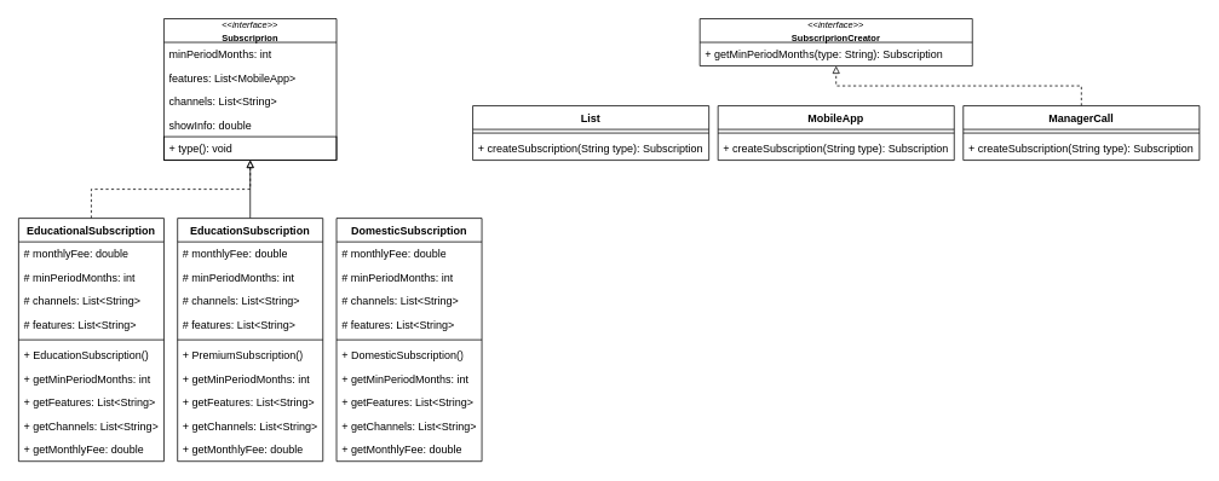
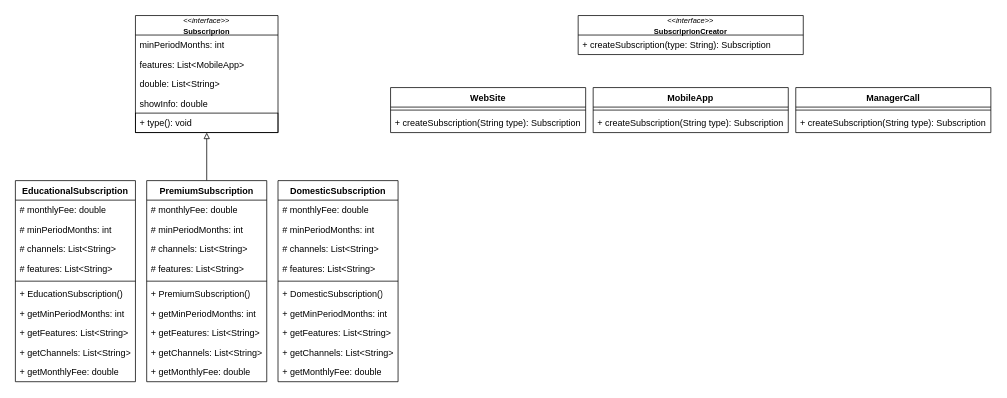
  <mxCell id="0" />
  <mxCell id="1" parent="0" />
- <mxCell id="2" style="edgeStyle=orthogonalEdgeStyle;rounded=0;orthogonalLoop=1;jettySize=auto;html=1;entryX=0.5;entryY=1;entryDx=0;entryDy=0;dashed=1;endArrow=block;endFill=0;" edge="1" parent="1" source="3" target="14"><mxGeometry relative="1" as="geometry" /></mxCell>
  <mxCell id="3" value="EducationalSubscription" style="swimlane;fontStyle=1;align=center;verticalAlign=top;childLayout=stackLayout;horizontal=1;startSize=26;horizontalStack=0;resizeParent=1;resizeParentMax=0;resizeLast=0;collapsible=1;marginBottom=0;whiteSpace=wrap;html=1;" vertex="1" parent="1"><mxGeometry x="20" y="240" width="160" height="268" as="geometry" /></mxCell>
  <mxCell id="4" value="# monthlyFee: double" style="text;strokeColor=none;fillColor=none;align=left;verticalAlign=top;spacingLeft=4;spacingRight=4;overflow=hidden;rotatable=0;points=[[0,0.5],[1,0.5]];portConstraint=eastwest;whiteSpace=wrap;html=1;" vertex="1" parent="3"><mxGeometry y="26" width="160" height="26" as="geometry" /></mxCell>
  <mxCell id="5" value="# minPeriodMonths: int" style="text;strokeColor=none;fillColor=none;align=left;verticalAlign=top;spacingLeft=4;spacingRight=4;overflow=hidden;rotatable=0;points=[[0,0.5],[1,0.5]];portConstraint=eastwest;whiteSpace=wrap;html=1;" vertex="1" parent="3"><mxGeometry y="52" width="160" height="26" as="geometry" /></mxCell>
  <mxCell id="6" value="# channels: List&amp;lt;String&amp;gt;" style="text;strokeColor=none;fillColor=none;align=left;verticalAlign=top;spacingLeft=4;spacingRight=4;overflow=hidden;rotatable=0;points=[[0,0.5],[1,0.5]];portConstraint=eastwest;whiteSpace=wrap;html=1;" vertex="1" parent="3"><mxGeometry y="78" width="160" height="26" as="geometry" /></mxCell>
  <mxCell id="7" value="# features: List&amp;lt;String&amp;gt;" style="text;strokeColor=none;fillColor=none;align=left;verticalAlign=top;spacingLeft=4;spacingRight=4;overflow=hidden;rotatable=0;points=[[0,0.5],[1,0.5]];portConstraint=eastwest;whiteSpace=wrap;html=1;" vertex="1" parent="3"><mxGeometry y="104" width="160" height="26" as="geometry" /></mxCell>
  <mxCell id="8" value="" style="line;strokeWidth=1;fillColor=none;align=left;verticalAlign=middle;spacingTop=-1;spacingLeft=3;spacingRight=3;rotatable=0;labelPosition=right;points=[];portConstraint=eastwest;strokeColor=inherit;" vertex="1" parent="3"><mxGeometry y="130" width="160" height="8" as="geometry" /></mxCell>
  <mxCell id="9" value="+ EducationSubscription()" style="text;strokeColor=none;fillColor=none;align=left;verticalAlign=top;spacingLeft=4;spacingRight=4;overflow=hidden;rotatable=0;points=[[0,0.5],[1,0.5]];portConstraint=eastwest;whiteSpace=wrap;html=1;" vertex="1" parent="3"><mxGeometry y="138" width="160" height="26" as="geometry" /></mxCell>
  <mxCell id="10" value="+ getMinPeriodMonths: int" style="text;strokeColor=none;fillColor=none;align=left;verticalAlign=top;spacingLeft=4;spacingRight=4;overflow=hidden;rotatable=0;points=[[0,0.5],[1,0.5]];portConstraint=eastwest;whiteSpace=wrap;html=1;" vertex="1" parent="3"><mxGeometry y="164" width="160" height="26" as="geometry" /></mxCell>
  <mxCell id="11" value="+ getFeatures: List&amp;lt;String&amp;gt;" style="text;strokeColor=none;fillColor=none;align=left;verticalAlign=top;spacingLeft=4;spacingRight=4;overflow=hidden;rotatable=0;points=[[0,0.5],[1,0.5]];portConstraint=eastwest;whiteSpace=wrap;html=1;" vertex="1" parent="3"><mxGeometry y="190" width="160" height="26" as="geometry" /></mxCell>
  <mxCell id="12" value="+ getChannels: List&amp;lt;String&amp;gt;" style="text;strokeColor=none;fillColor=none;align=left;verticalAlign=top;spacingLeft=4;spacingRight=4;overflow=hidden;rotatable=0;points=[[0,0.5],[1,0.5]];portConstraint=eastwest;whiteSpace=wrap;html=1;" vertex="1" parent="3"><mxGeometry y="216" width="160" height="26" as="geometry" /></mxCell>
  <mxCell id="13" value="+ getMonthlyFee: double" style="text;strokeColor=none;fillColor=none;align=left;verticalAlign=top;spacingLeft=4;spacingRight=4;overflow=hidden;rotatable=0;points=[[0,0.5],[1,0.5]];portConstraint=eastwest;whiteSpace=wrap;html=1;" vertex="1" parent="3"><mxGeometry y="242" width="160" height="26" as="geometry" /></mxCell>
  <mxCell id="14" value="&lt;div&gt;&lt;font style=&quot;font-size: 10px;&quot;&gt;&amp;lt;&amp;lt;&lt;i&gt;interface&lt;/i&gt;&amp;gt;&amp;gt;&lt;/font&gt;&lt;/div&gt;&lt;div&gt;&lt;font style=&quot;font-size: 10px;&quot;&gt;&lt;b&gt;Subscriprion&lt;/b&gt;&lt;/font&gt;&lt;/div&gt;" style="swimlane;fontStyle=0;childLayout=stackLayout;horizontal=1;startSize=26;fillColor=none;horizontalStack=0;resizeParent=1;resizeParentMax=0;resizeLast=0;collapsible=1;marginBottom=0;whiteSpace=wrap;html=1;" vertex="1" parent="1"><mxGeometry x="180" y="20" width="190" height="156" as="geometry"><mxRectangle y="80" width="100" height="40" as="alternateBounds" /></mxGeometry></mxCell>
  <mxCell id="15" value=" minPeriodMonths: int" style="text;strokeColor=none;fillColor=none;align=left;verticalAlign=top;spacingLeft=4;spacingRight=4;overflow=hidden;rotatable=0;points=[[0,0.5],[1,0.5]];portConstraint=eastwest;whiteSpace=wrap;html=1;" vertex="1" parent="14"><mxGeometry y="26" width="190" height="26" as="geometry" /></mxCell>
  <mxCell id="16" value="features: List&amp;lt;MobileApp&amp;gt;" style="text;strokeColor=none;fillColor=none;align=left;verticalAlign=top;spacingLeft=4;spacingRight=4;overflow=hidden;rotatable=0;points=[[0,0.5],[1,0.5]];portConstraint=eastwest;whiteSpace=wrap;html=1;" vertex="1" parent="14"><mxGeometry y="52" width="190" height="26" as="geometry" /></mxCell>
- <mxCell id="17" value="channels: List&amp;lt;String&amp;gt;" style="text;strokeColor=none;fillColor=none;align=left;verticalAlign=top;spacingLeft=4;spacingRight=4;overflow=hidden;rotatable=0;points=[[0,0.5],[1,0.5]];portConstraint=eastwest;whiteSpace=wrap;html=1;" vertex="1" parent="14"><mxGeometry y="78" width="190" height="26" as="geometry" /></mxCell>
+ <mxCell id="17" value="double: List&amp;lt;String&amp;gt;" style="text;strokeColor=none;fillColor=none;align=left;verticalAlign=top;spacingLeft=4;spacingRight=4;overflow=hidden;rotatable=0;points=[[0,0.5],[1,0.5]];portConstraint=eastwest;whiteSpace=wrap;html=1;" vertex="1" parent="14"><mxGeometry y="78" width="190" height="26" as="geometry" /></mxCell>
  <mxCell id="18" value="showInfo: double" style="text;strokeColor=none;fillColor=none;align=left;verticalAlign=top;spacingLeft=4;spacingRight=4;overflow=hidden;rotatable=0;points=[[0,0.5],[1,0.5]];portConstraint=eastwest;whiteSpace=wrap;html=1;" vertex="1" parent="14"><mxGeometry y="104" width="190" height="26" as="geometry" /></mxCell>
  <mxCell id="19" value="+ type(): void" style="text;strokeColor=default;fillColor=none;align=left;verticalAlign=top;spacingLeft=4;spacingRight=4;overflow=hidden;rotatable=0;points=[[0,0.5],[1,0.5]];portConstraint=eastwest;whiteSpace=wrap;html=1;" vertex="1" parent="14"><mxGeometry y="130" width="190" height="26" as="geometry" /></mxCell>
  <mxCell id="20" style="edgeStyle=orthogonalEdgeStyle;rounded=0;orthogonalLoop=1;jettySize=auto;html=1;exitX=0.5;exitY=0;exitDx=0;exitDy=0;dashed=0;endArrow=block;endFill=0;" edge="1" parent="1" source="21" target="14"><mxGeometry relative="1" as="geometry" /></mxCell>
- <mxCell id="21" value="EducationSubscription" style="swimlane;fontStyle=1;align=center;verticalAlign=top;childLayout=stackLayout;horizontal=1;startSize=26;horizontalStack=0;resizeParent=1;resizeParentMax=0;resizeLast=0;collapsible=1;marginBottom=0;whiteSpace=wrap;html=1;" vertex="1" parent="1"><mxGeometry x="195" y="240" width="160" height="268" as="geometry" /></mxCell>
+ <mxCell id="21" value="PremiumSubscription" style="swimlane;fontStyle=1;align=center;verticalAlign=top;childLayout=stackLayout;horizontal=1;startSize=26;horizontalStack=0;resizeParent=1;resizeParentMax=0;resizeLast=0;collapsible=1;marginBottom=0;whiteSpace=wrap;html=1;" vertex="1" parent="1"><mxGeometry x="195" y="240" width="160" height="268" as="geometry" /></mxCell>
  <mxCell id="22" value="# monthlyFee: double" style="text;strokeColor=none;fillColor=none;align=left;verticalAlign=top;spacingLeft=4;spacingRight=4;overflow=hidden;rotatable=0;points=[[0,0.5],[1,0.5]];portConstraint=eastwest;whiteSpace=wrap;html=1;" vertex="1" parent="21"><mxGeometry y="26" width="160" height="26" as="geometry" /></mxCell>
  <mxCell id="23" value="# minPeriodMonths: int" style="text;strokeColor=none;fillColor=none;align=left;verticalAlign=top;spacingLeft=4;spacingRight=4;overflow=hidden;rotatable=0;points=[[0,0.5],[1,0.5]];portConstraint=eastwest;whiteSpace=wrap;html=1;" vertex="1" parent="21"><mxGeometry y="52" width="160" height="26" as="geometry" /></mxCell>
  <mxCell id="24" value="# channels: List&amp;lt;String&amp;gt;" style="text;strokeColor=none;fillColor=none;align=left;verticalAlign=top;spacingLeft=4;spacingRight=4;overflow=hidden;rotatable=0;points=[[0,0.5],[1,0.5]];portConstraint=eastwest;whiteSpace=wrap;html=1;" vertex="1" parent="21"><mxGeometry y="78" width="160" height="26" as="geometry" /></mxCell>
  <mxCell id="25" value="# features: List&amp;lt;String&amp;gt;" style="text;strokeColor=none;fillColor=none;align=left;verticalAlign=top;spacingLeft=4;spacingRight=4;overflow=hidden;rotatable=0;points=[[0,0.5],[1,0.5]];portConstraint=eastwest;whiteSpace=wrap;html=1;" vertex="1" parent="21"><mxGeometry y="104" width="160" height="26" as="geometry" /></mxCell>
  <mxCell id="26" value="" style="line;strokeWidth=1;fillColor=none;align=left;verticalAlign=middle;spacingTop=-1;spacingLeft=3;spacingRight=3;rotatable=0;labelPosition=right;points=[];portConstraint=eastwest;strokeColor=inherit;" vertex="1" parent="21"><mxGeometry y="130" width="160" height="8" as="geometry" /></mxCell>
  <mxCell id="27" value="+&amp;nbsp;PremiumSubscription()" style="text;strokeColor=none;fillColor=none;align=left;verticalAlign=top;spacingLeft=4;spacingRight=4;overflow=hidden;rotatable=0;points=[[0,0.5],[1,0.5]];portConstraint=eastwest;whiteSpace=wrap;html=1;" vertex="1" parent="21"><mxGeometry y="138" width="160" height="26" as="geometry" /></mxCell>
  <mxCell id="28" value="+ getMinPeriodMonths: int" style="text;strokeColor=none;fillColor=none;align=left;verticalAlign=top;spacingLeft=4;spacingRight=4;overflow=hidden;rotatable=0;points=[[0,0.5],[1,0.5]];portConstraint=eastwest;whiteSpace=wrap;html=1;" vertex="1" parent="21"><mxGeometry y="164" width="160" height="26" as="geometry" /></mxCell>
  <mxCell id="29" value="+ getFeatures: List&amp;lt;String&amp;gt;" style="text;strokeColor=none;fillColor=none;align=left;verticalAlign=top;spacingLeft=4;spacingRight=4;overflow=hidden;rotatable=0;points=[[0,0.5],[1,0.5]];portConstraint=eastwest;whiteSpace=wrap;html=1;" vertex="1" parent="21"><mxGeometry y="190" width="160" height="26" as="geometry" /></mxCell>
  <mxCell id="30" value="+ getChannels: List&amp;lt;String&amp;gt;" style="text;strokeColor=none;fillColor=none;align=left;verticalAlign=top;spacingLeft=4;spacingRight=4;overflow=hidden;rotatable=0;points=[[0,0.5],[1,0.5]];portConstraint=eastwest;whiteSpace=wrap;html=1;" vertex="1" parent="21"><mxGeometry y="216" width="160" height="26" as="geometry" /></mxCell>
  <mxCell id="31" value="+ getMonthlyFee: double" style="text;strokeColor=none;fillColor=none;align=left;verticalAlign=top;spacingLeft=4;spacingRight=4;overflow=hidden;rotatable=0;points=[[0,0.5],[1,0.5]];portConstraint=eastwest;whiteSpace=wrap;html=1;" vertex="1" parent="21"><mxGeometry y="242" width="160" height="26" as="geometry" /></mxCell>
  <mxCell id="32" value="DomesticSubscription" style="swimlane;fontStyle=1;align=center;verticalAlign=top;childLayout=stackLayout;horizontal=1;startSize=26;horizontalStack=0;resizeParent=1;resizeParentMax=0;resizeLast=0;collapsible=1;marginBottom=0;whiteSpace=wrap;html=1;" vertex="1" parent="1"><mxGeometry x="370" y="240" width="160" height="268" as="geometry" /></mxCell>
  <mxCell id="33" value="# monthlyFee: double" style="text;strokeColor=none;fillColor=none;align=left;verticalAlign=top;spacingLeft=4;spacingRight=4;overflow=hidden;rotatable=0;points=[[0,0.5],[1,0.5]];portConstraint=eastwest;whiteSpace=wrap;html=1;" vertex="1" parent="32"><mxGeometry y="26" width="160" height="26" as="geometry" /></mxCell>
  <mxCell id="34" value="# minPeriodMonths: int" style="text;strokeColor=none;fillColor=none;align=left;verticalAlign=top;spacingLeft=4;spacingRight=4;overflow=hidden;rotatable=0;points=[[0,0.5],[1,0.5]];portConstraint=eastwest;whiteSpace=wrap;html=1;" vertex="1" parent="32"><mxGeometry y="52" width="160" height="26" as="geometry" /></mxCell>
  <mxCell id="35" value="# channels: List&amp;lt;String&amp;gt;" style="text;strokeColor=none;fillColor=none;align=left;verticalAlign=top;spacingLeft=4;spacingRight=4;overflow=hidden;rotatable=0;points=[[0,0.5],[1,0.5]];portConstraint=eastwest;whiteSpace=wrap;html=1;" vertex="1" parent="32"><mxGeometry y="78" width="160" height="26" as="geometry" /></mxCell>
  <mxCell id="36" value="# features: List&amp;lt;String&amp;gt;" style="text;strokeColor=none;fillColor=none;align=left;verticalAlign=top;spacingLeft=4;spacingRight=4;overflow=hidden;rotatable=0;points=[[0,0.5],[1,0.5]];portConstraint=eastwest;whiteSpace=wrap;html=1;" vertex="1" parent="32"><mxGeometry y="104" width="160" height="26" as="geometry" /></mxCell>
  <mxCell id="37" value="" style="line;strokeWidth=1;fillColor=none;align=left;verticalAlign=middle;spacingTop=-1;spacingLeft=3;spacingRight=3;rotatable=0;labelPosition=right;points=[];portConstraint=eastwest;strokeColor=inherit;" vertex="1" parent="32"><mxGeometry y="130" width="160" height="8" as="geometry" /></mxCell>
  <mxCell id="38" value="+&amp;nbsp;DomesticSubscription()" style="text;strokeColor=none;fillColor=none;align=left;verticalAlign=top;spacingLeft=4;spacingRight=4;overflow=hidden;rotatable=0;points=[[0,0.5],[1,0.5]];portConstraint=eastwest;whiteSpace=wrap;html=1;" vertex="1" parent="32"><mxGeometry y="138" width="160" height="26" as="geometry" /></mxCell>
  <mxCell id="39" value="+ getMinPeriodMonths: int" style="text;strokeColor=none;fillColor=none;align=left;verticalAlign=top;spacingLeft=4;spacingRight=4;overflow=hidden;rotatable=0;points=[[0,0.5],[1,0.5]];portConstraint=eastwest;whiteSpace=wrap;html=1;" vertex="1" parent="32"><mxGeometry y="164" width="160" height="26" as="geometry" /></mxCell>
  <mxCell id="40" value="+ getFeatures: List&amp;lt;String&amp;gt;" style="text;strokeColor=none;fillColor=none;align=left;verticalAlign=top;spacingLeft=4;spacingRight=4;overflow=hidden;rotatable=0;points=[[0,0.5],[1,0.5]];portConstraint=eastwest;whiteSpace=wrap;html=1;" vertex="1" parent="32"><mxGeometry y="190" width="160" height="26" as="geometry" /></mxCell>
  <mxCell id="41" value="+ getChannels: List&amp;lt;String&amp;gt;" style="text;strokeColor=none;fillColor=none;align=left;verticalAlign=top;spacingLeft=4;spacingRight=4;overflow=hidden;rotatable=0;points=[[0,0.5],[1,0.5]];portConstraint=eastwest;whiteSpace=wrap;html=1;" vertex="1" parent="32"><mxGeometry y="216" width="160" height="26" as="geometry" /></mxCell>
  <mxCell id="42" value="+ getMonthlyFee: double" style="text;strokeColor=none;fillColor=none;align=left;verticalAlign=top;spacingLeft=4;spacingRight=4;overflow=hidden;rotatable=0;points=[[0,0.5],[1,0.5]];portConstraint=eastwest;whiteSpace=wrap;html=1;" vertex="1" parent="32"><mxGeometry y="242" width="160" height="26" as="geometry" /></mxCell>
  <mxCell id="43" value="&lt;div&gt;&lt;font style=&quot;font-size: 10px;&quot;&gt;&amp;lt;&amp;lt;&lt;i&gt;interface&lt;/i&gt;&amp;gt;&amp;gt;&lt;/font&gt;&lt;/div&gt;&lt;div&gt;&lt;font style=&quot;font-size: 10px;&quot;&gt;&lt;b&gt;SubscriprionCreator&lt;/b&gt;&lt;/font&gt;&lt;/div&gt;" style="swimlane;fontStyle=0;childLayout=stackLayout;horizontal=1;startSize=26;fillColor=none;horizontalStack=0;resizeParent=1;resizeParentMax=0;resizeLast=0;collapsible=1;marginBottom=0;whiteSpace=wrap;html=1;" vertex="1" parent="1"><mxGeometry x="770" y="20" width="300" height="52" as="geometry"><mxRectangle y="80" width="100" height="40" as="alternateBounds" /></mxGeometry></mxCell>
- <mxCell id="44" value="+ getMinPeriodMonths(type: String): Subscription" style="text;strokeColor=none;fillColor=none;align=left;verticalAlign=top;spacingLeft=4;spacingRight=4;overflow=hidden;rotatable=0;points=[[0,0.5],[1,0.5]];portConstraint=eastwest;whiteSpace=wrap;html=1;" vertex="1" parent="43"><mxGeometry y="26" width="300" height="26" as="geometry" /></mxCell>
- <mxCell id="45" value="List" style="swimlane;fontStyle=1;align=center;verticalAlign=top;childLayout=stackLayout;horizontal=1;startSize=26;horizontalStack=0;resizeParent=1;resizeParentMax=0;resizeLast=0;collapsible=1;marginBottom=0;whiteSpace=wrap;html=1;" vertex="1" parent="1"><mxGeometry x="520" y="116" width="260" height="60" as="geometry" /></mxCell>
+ <mxCell id="44" value="+ createSubscription(type: String): Subscription" style="text;strokeColor=none;fillColor=none;align=left;verticalAlign=top;spacingLeft=4;spacingRight=4;overflow=hidden;rotatable=0;points=[[0,0.5],[1,0.5]];portConstraint=eastwest;whiteSpace=wrap;html=1;" vertex="1" parent="43"><mxGeometry y="26" width="300" height="26" as="geometry" /></mxCell>
+ <mxCell id="45" value="WebSite" style="swimlane;fontStyle=1;align=center;verticalAlign=top;childLayout=stackLayout;horizontal=1;startSize=26;horizontalStack=0;resizeParent=1;resizeParentMax=0;resizeLast=0;collapsible=1;marginBottom=0;whiteSpace=wrap;html=1;" vertex="1" parent="1"><mxGeometry x="520" y="116" width="260" height="60" as="geometry" /></mxCell>
  <mxCell id="46" value="" style="line;strokeWidth=1;fillColor=none;align=left;verticalAlign=middle;spacingTop=-1;spacingLeft=3;spacingRight=3;rotatable=0;labelPosition=right;points=[];portConstraint=eastwest;strokeColor=inherit;" vertex="1" parent="45"><mxGeometry y="26" width="260" height="8" as="geometry" /></mxCell>
  <mxCell id="47" value="+ createSubscription(String type): Subscription" style="text;strokeColor=none;fillColor=none;align=left;verticalAlign=top;spacingLeft=4;spacingRight=4;overflow=hidden;rotatable=0;points=[[0,0.5],[1,0.5]];portConstraint=eastwest;whiteSpace=wrap;html=1;" vertex="1" parent="45"><mxGeometry y="34" width="260" height="26" as="geometry" /></mxCell>
- <mxCell id="48" style="edgeStyle=orthogonalEdgeStyle;rounded=0;orthogonalLoop=1;jettySize=auto;html=1;dashed=1;endArrow=block;endFill=0;" edge="1" parent="1" source="49" target="43"><mxGeometry relative="1" as="geometry" /></mxCell>
  <mxCell id="49" value="ManagerCall" style="swimlane;fontStyle=1;align=center;verticalAlign=top;childLayout=stackLayout;horizontal=1;startSize=26;horizontalStack=0;resizeParent=1;resizeParentMax=0;resizeLast=0;collapsible=1;marginBottom=0;whiteSpace=wrap;html=1;" vertex="1" parent="1"><mxGeometry x="1060" y="116" width="260" height="60" as="geometry" /></mxCell>
  <mxCell id="50" value="" style="line;strokeWidth=1;fillColor=none;align=left;verticalAlign=middle;spacingTop=-1;spacingLeft=3;spacingRight=3;rotatable=0;labelPosition=right;points=[];portConstraint=eastwest;strokeColor=inherit;" vertex="1" parent="49"><mxGeometry y="26" width="260" height="8" as="geometry" /></mxCell>
  <mxCell id="51" value="+ createSubscription(String type): Subscription" style="text;strokeColor=none;fillColor=none;align=left;verticalAlign=top;spacingLeft=4;spacingRight=4;overflow=hidden;rotatable=0;points=[[0,0.5],[1,0.5]];portConstraint=eastwest;whiteSpace=wrap;html=1;" vertex="1" parent="49"><mxGeometry y="34" width="260" height="26" as="geometry" /></mxCell>
  <mxCell id="52" value="MobileApp" style="swimlane;fontStyle=1;align=center;verticalAlign=top;childLayout=stackLayout;horizontal=1;startSize=26;horizontalStack=0;resizeParent=1;resizeParentMax=0;resizeLast=0;collapsible=1;marginBottom=0;whiteSpace=wrap;html=1;" vertex="1" parent="1"><mxGeometry x="790" y="116" width="260" height="60" as="geometry" /></mxCell>
  <mxCell id="53" value="" style="line;strokeWidth=1;fillColor=none;align=left;verticalAlign=middle;spacingTop=-1;spacingLeft=3;spacingRight=3;rotatable=0;labelPosition=right;points=[];portConstraint=eastwest;strokeColor=inherit;" vertex="1" parent="52"><mxGeometry y="26" width="260" height="8" as="geometry" /></mxCell>
  <mxCell id="54" value="+ createSubscription(String type): Subscription" style="text;strokeColor=none;fillColor=none;align=left;verticalAlign=top;spacingLeft=4;spacingRight=4;overflow=hidden;rotatable=0;points=[[0,0.5],[1,0.5]];portConstraint=eastwest;whiteSpace=wrap;html=1;" vertex="1" parent="52"><mxGeometry y="34" width="260" height="26" as="geometry" /></mxCell>
